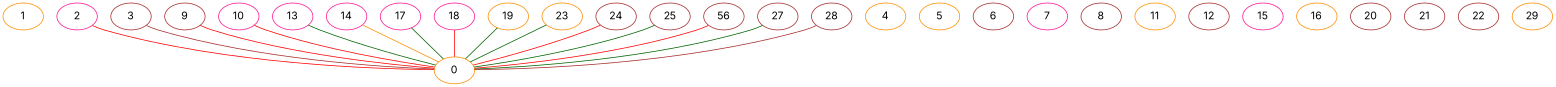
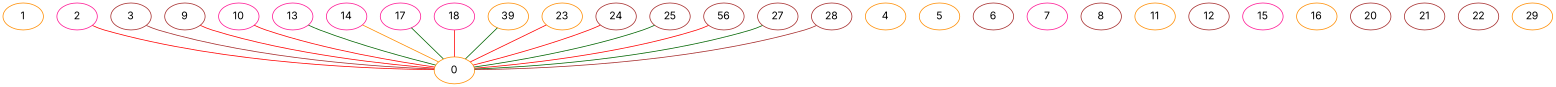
  graph {
    fontname=Inter
    node [color=brown fontname=Inter]
    edge [color=red fontname=Inter]
    1 [color=darkorange]
    2 [color=deeppink]
    0 [color=darkorange]
    3
    4 [color=darkorange]
    5 [color=darkorange]
    6
    7 [color=deeppink]
    8
    9
    10 [color=deeppink]
    11 [color=darkorange]
    12
    13 [color=deeppink]
    14 [color=deeppink]
    15 [color=deeppink]
    16 [color=darkorange]
    17 [color=deeppink]
    18 [color=deeppink]
-   19 [color=darkorange]
+   19 [color=darkorange label=39]
    20
    21
    22
    23 [color=darkorange]
    24
    25
    n27 [label=56]
    27
    28
    29 [color=darkorange]
    2 -- 0
    3 -- 0 [color=brown]
    9 -- 0
    10 -- 0
    13 -- 0 [color=darkgreen]
    14 -- 0 [color=darkorange]
    17 -- 0 [color=darkgreen]
    18 -- 0
    19 -- 0 [color=darkgreen]
-   23 -- 0 [color=darkgreen]
+   23 -- 0
    24 -- 0
    25 -- 0 [color=darkgreen]
    n27 -- 0
    27 -- 0 [color=darkgreen]
    28 -- 0 [color=brown]
  }
